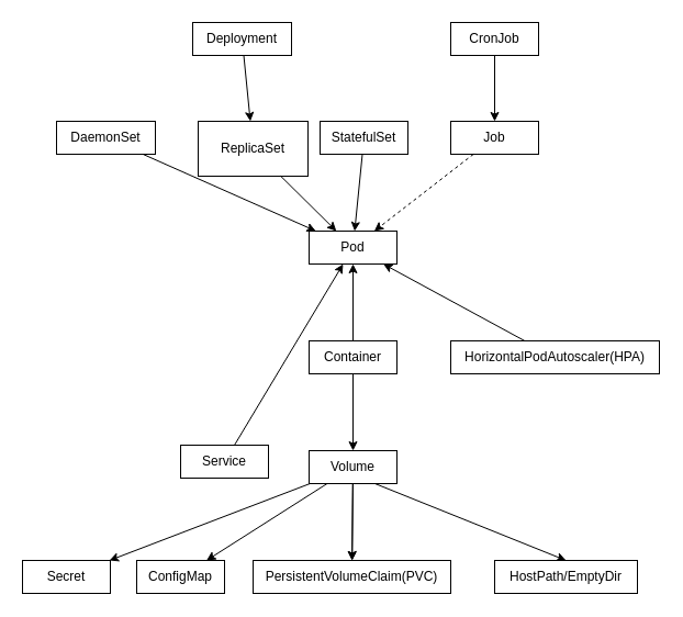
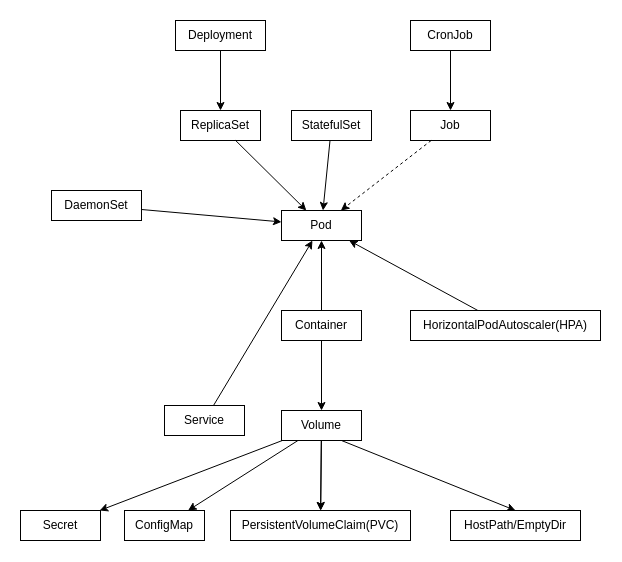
  <mxCell id="0" />
  <mxCell id="1" parent="0" />
  <mxCell id="2" value="Deployment" style="whiteSpace=wrap;html=1;" vertex="1" parent="1"><mxGeometry x="175" y="20" width="90" height="30" as="geometry" /></mxCell>
- <mxCell id="3" value="ReplicaSet" style="whiteSpace=wrap;html=1;" vertex="1" parent="1"><mxGeometry x="180" y="110" width="100" height="50" as="geometry" /></mxCell>
+ <mxCell id="3" value="ReplicaSet" style="whiteSpace=wrap;html=1;" vertex="1" parent="1"><mxGeometry x="180" y="110" width="80" height="30" as="geometry" /></mxCell>
  <mxCell id="4" value="" style="rounded=0;" edge="1" source="2" target="3" parent="1"><mxGeometry relative="1" as="geometry" /></mxCell>
  <mxCell id="5" value="Pod" style="whiteSpace=wrap;html=1;" vertex="1" parent="1"><mxGeometry x="281" y="210" width="80" height="30" as="geometry" /></mxCell>
  <mxCell id="6" value="" style="rounded=0;" edge="1" source="3" target="5" parent="1"><mxGeometry relative="1" as="geometry" /></mxCell>
- <mxCell id="7" value="DaemonSet" style="whiteSpace=wrap;html=1;" vertex="1" parent="1"><mxGeometry x="51" y="110" width="90" height="30" as="geometry" /></mxCell>
+ <mxCell id="7" value="DaemonSet" style="whiteSpace=wrap;html=1;" vertex="1" parent="1"><mxGeometry x="51" y="190" width="90" height="30" as="geometry" /></mxCell>
  <mxCell id="8" value="" style="rounded=0;" edge="1" source="7" target="5" parent="1"><mxGeometry relative="1" as="geometry" /></mxCell>
  <mxCell id="9" value="StatefulSet" style="whiteSpace=wrap;html=1;" vertex="1" parent="1"><mxGeometry x="291" y="110" width="80" height="30" as="geometry" /></mxCell>
  <mxCell id="10" value="" style="rounded=0;" edge="1" source="9" target="5" parent="1"><mxGeometry relative="1" as="geometry" /></mxCell>
  <mxCell id="11" value="CronJob" style="whiteSpace=wrap;html=1;" vertex="1" parent="1"><mxGeometry x="410" y="20" width="80" height="30" as="geometry" /></mxCell>
  <mxCell id="12" value="Job" style="whiteSpace=wrap;html=1;" vertex="1" parent="1"><mxGeometry x="410" y="110" width="80" height="30" as="geometry" /></mxCell>
  <mxCell id="13" value="" style="rounded=0;" edge="1" source="11" target="12" parent="1"><mxGeometry relative="1" as="geometry" /></mxCell>
  <mxCell id="14" value="" style="rounded=0;dashed=1;" edge="1" source="12" target="5" parent="1"><mxGeometry relative="1" as="geometry" /></mxCell>
  <mxCell id="15" value="Service" style="whiteSpace=wrap;html=1;" vertex="1" parent="1"><mxGeometry x="164" y="405" width="80" height="30" as="geometry" /></mxCell>
  <mxCell id="16" value="" style="rounded=0;" edge="1" source="15" target="5" parent="1"><mxGeometry relative="1" as="geometry" /></mxCell>
  <mxCell id="17" value="HorizontalPodAutoscaler(HPA)" style="whiteSpace=wrap;html=1;" vertex="1" parent="1"><mxGeometry x="410" y="310" width="190" height="30" as="geometry" /></mxCell>
  <mxCell id="18" value="" style="rounded=0;" edge="1" source="17" target="5" parent="1"><mxGeometry relative="1" as="geometry" /></mxCell>
  <mxCell id="19" value="Container" style="whiteSpace=wrap;html=1;" vertex="1" parent="1"><mxGeometry x="281" y="310" width="80" height="30" as="geometry" /></mxCell>
  <mxCell id="20" value="" style="rounded=0;" edge="1" source="19" target="5" parent="1"><mxGeometry relative="1" as="geometry" /></mxCell>
  <mxCell id="21" style="rounded=0;orthogonalLoop=1;jettySize=auto;html=1;exitX=0.75;exitY=1;exitDx=0;exitDy=0;entryX=0.5;entryY=0;entryDx=0;entryDy=0;" edge="1" parent="1" source="22" target="29"><mxGeometry relative="1" as="geometry" /></mxCell>
  <mxCell id="22" value="Volume" style="whiteSpace=wrap;html=1;" vertex="1" parent="1"><mxGeometry x="281" y="410" width="80" height="30" as="geometry" /></mxCell>
  <mxCell id="23" value="" style="rounded=0;" edge="1" source="19" target="22" parent="1"><mxGeometry relative="1" as="geometry" /></mxCell>
  <mxCell id="24" value="ConfigMap" style="whiteSpace=wrap;html=1;" vertex="1" parent="1"><mxGeometry x="124" y="510" width="80" height="30" as="geometry" /></mxCell>
  <mxCell id="25" value="" style="rounded=0;" edge="1" source="22" target="24" parent="1"><mxGeometry relative="1" as="geometry" /></mxCell>
  <mxCell id="26" value="Secret" style="whiteSpace=wrap;html=1;" vertex="1" parent="1"><mxGeometry x="20" y="510" width="80" height="30" as="geometry" /></mxCell>
  <mxCell id="27" value="" style="rounded=0;" edge="1" source="22" target="26" parent="1"><mxGeometry relative="1" as="geometry" /></mxCell>
  <mxCell id="28" value="" style="rounded=0;" edge="1" source="22" target="31" parent="1"><mxGeometry relative="1" as="geometry" /></mxCell>
  <mxCell id="29" value="HostPath/EmptyDir" style="whiteSpace=wrap;html=1;" vertex="1" parent="1"><mxGeometry x="450" y="510" width="130" height="30" as="geometry" /></mxCell>
  <mxCell id="30" value="" style="rounded=0;" edge="1" parent="1" source="22" target="31"><mxGeometry relative="1" as="geometry"><mxPoint x="328" y="440" as="sourcePoint" /><mxPoint x="478" y="740" as="targetPoint" /></mxGeometry></mxCell>
  <mxCell id="31" value="PersistentVolumeClaim(PVC)" style="whiteSpace=wrap;html=1;" vertex="1" parent="1"><mxGeometry x="230" y="510" width="180" height="30" as="geometry" /></mxCell>
